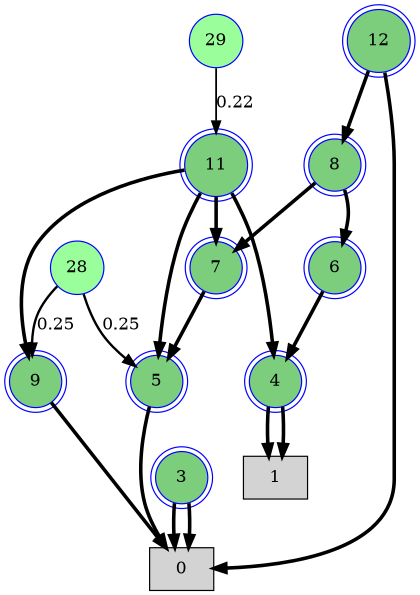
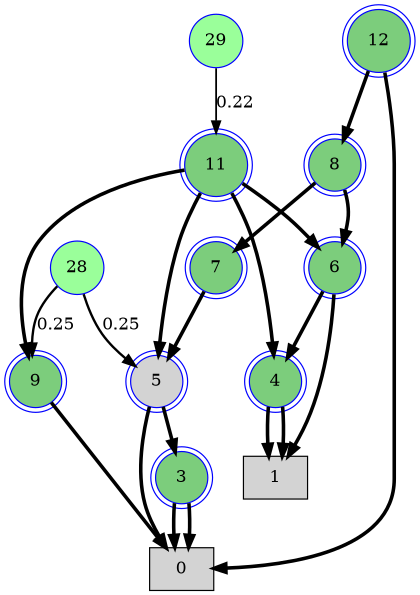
  digraph {
    node [fillcolor=palegreen3 nodesep=0.5 ranksep=0.5 shape=doublecircle style=filled color=blue]
    edge [penwidth=3 weight=3]
    0 [fillcolor=lightgrey shape=box color=""]
    1 [fillcolor=lightgrey shape=box color=""]
    3
    4
-   5
+   5 [fillcolor=lightgrey]
    6
    7
    8
    9
    28 [fillcolor=palegreen1 shape=circle]
    11
    12
    29 [fillcolor=palegreen1 shape=circle]
    3 -> 0
    3 -> 0
    4 -> 1
    4 -> 1
    5 -> 0
+   5 -> 3
+   6 -> 1
    6 -> 4
    7 -> 5
    8 -> 6
    8 -> 7
    9 -> 0
    28 -> 5 [label=0.25 penwidth=2.0]
    28 -> 9 [label=0.25 penwidth=2.0]
    11 -> 4
    11 -> 5
-   11 -> 7
+   11 -> 6
    11 -> 9
    12 -> 0
    12 -> 8
    29 -> 11 [label=0.22 penwidth=1.5]
  }
